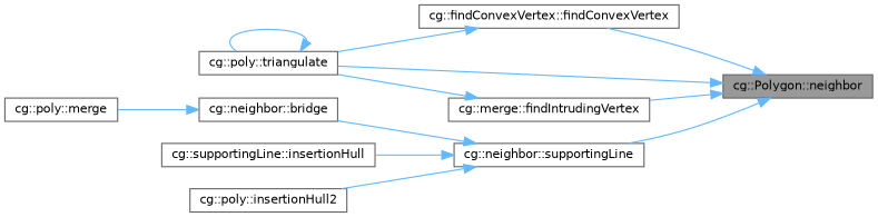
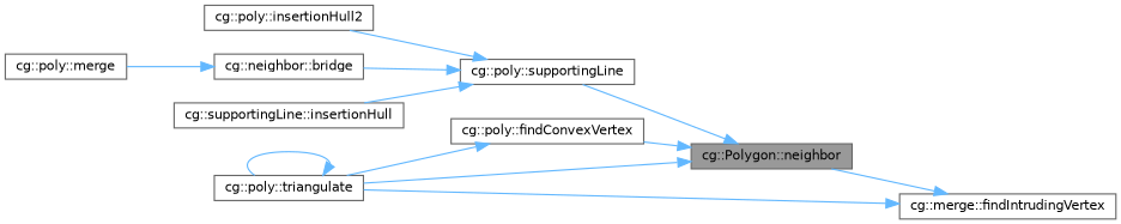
  digraph {
    rankdir=RL
    node [color=grey40 fillcolor=white fontname=Helvetica fontsize=10 shape=box style=filled]
    edge [color=steelblue1 dir=back fontname=Helvetica fontsize=10 labelfontname=Helvetica labelfontsize=10 style=solid]
    n1 [color=gray40 fillcolor=grey60 fontcolor=black height=0.2 label="cg::Polygon::neighbor" width=0.4]
-   n2 [height=0.2 label="cg::findConvexVertex::findConvexVertex" width=0.4]
+   n2 [height=0.2 label="cg::poly::findConvexVertex" width=0.4]
    n3 [height=0.2 label="cg::poly::triangulate" width=0.4]
    n4 [height=0.2 label="cg::merge::findIntrudingVertex" width=0.4]
-   n5 [height=0.2 label="cg::neighbor::supportingLine" width=0.4]
+   n5 [height=0.2 label="cg::poly::supportingLine" width=0.4]
    n6 [height=0.2 label="cg::neighbor::bridge" width=0.4]
    n7 [height=0.2 label="cg::supportingLine::insertionHull" width=0.4]
    n8 [height=0.2 label="cg::poly::insertionHull2" width=0.4]
    n9 [height=0.2 label="cg::poly::merge" width=0.4]
    n1 -> n2
    n1 -> n3
-   n1 -> n4
+   n4 -> n1
    n1 -> n5
    n2 -> n3
    n3 -> n3
    n4 -> n3
    n5 -> n6
    n5 -> n7
    n5 -> n8
    n6 -> n9
  }
